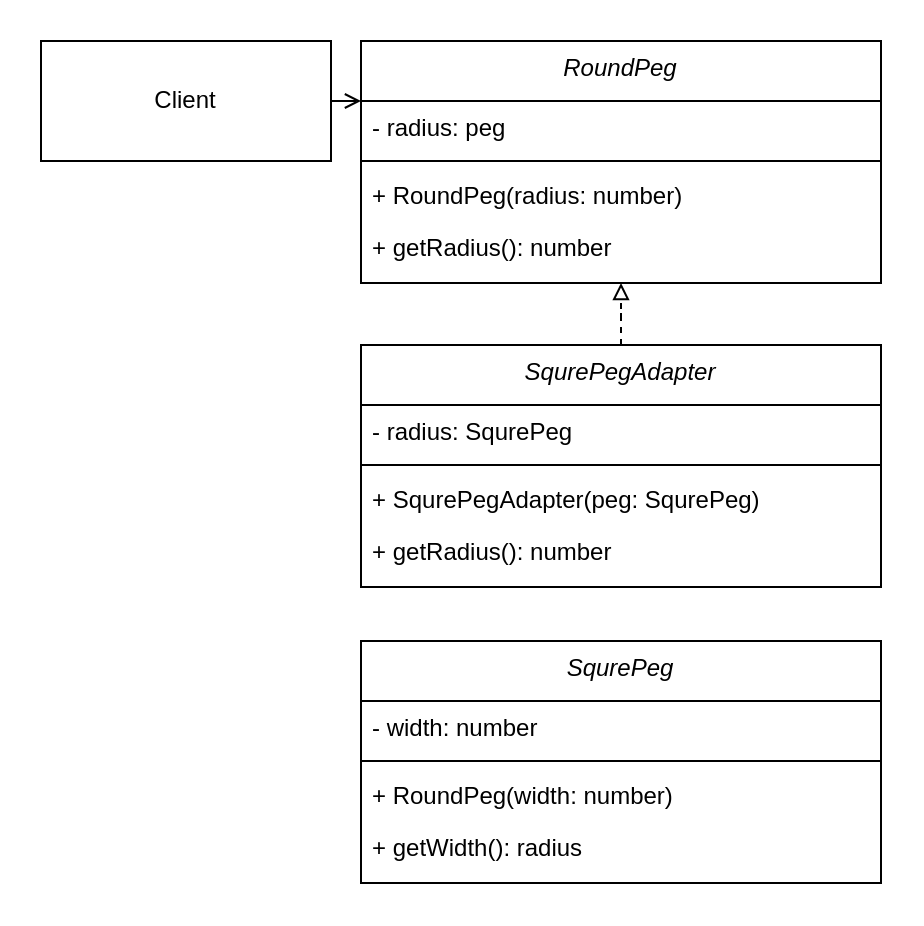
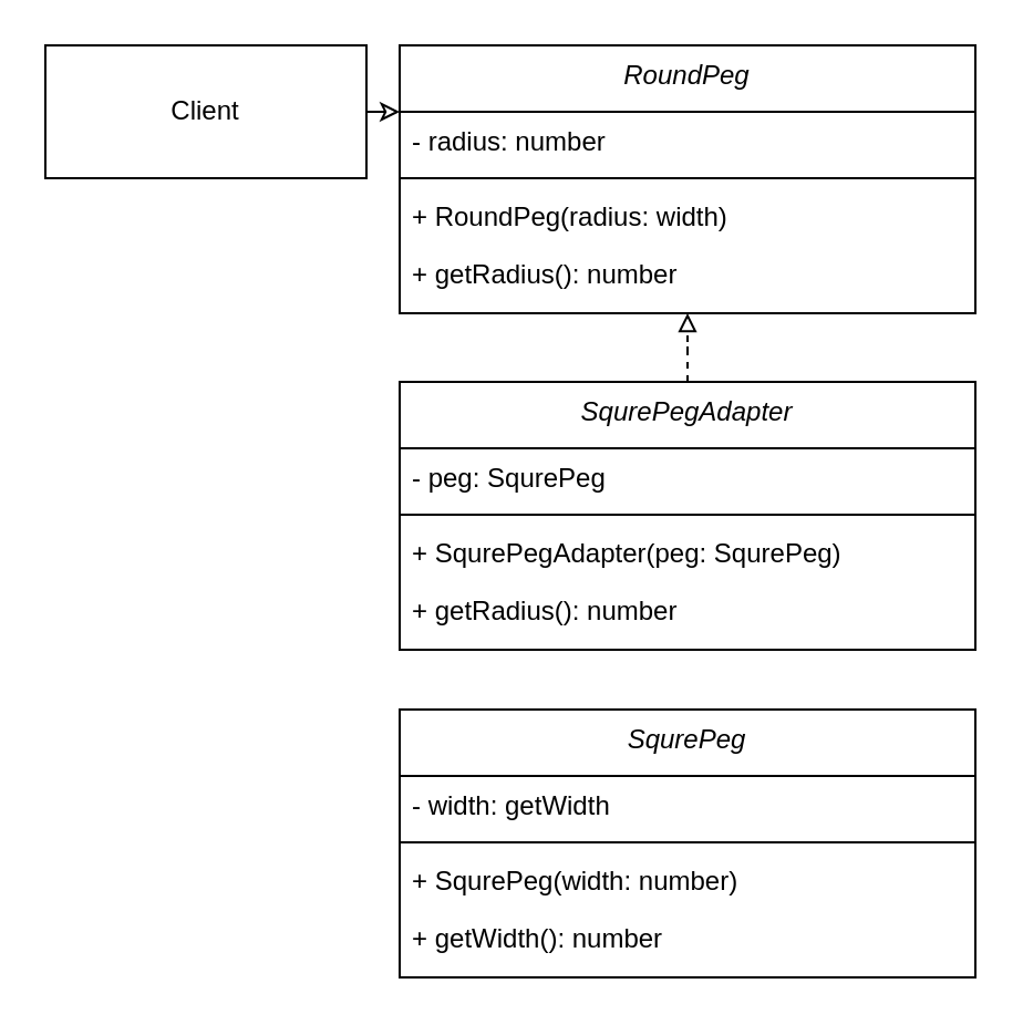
  <mxCell id="0" />
  <mxCell id="1" parent="0" />
  <mxCell id="2" value="RoundPeg" style="swimlane;fontStyle=2;align=center;verticalAlign=top;childLayout=stackLayout;horizontal=1;startSize=30;horizontalStack=0;resizeParent=1;resizeLast=0;collapsible=1;marginBottom=0;rounded=0;shadow=0;strokeWidth=1;swimlaneLine=1;" vertex="1" parent="1"><mxGeometry x="180" y="20" width="260" height="121" as="geometry"><mxRectangle x="230" y="140" width="160" height="26" as="alternateBounds" /></mxGeometry></mxCell>
- <mxCell id="3" value="- radius: peg" style="text;align=left;verticalAlign=top;spacingLeft=4;spacingRight=4;overflow=hidden;rotatable=0;points=[[0,0.5],[1,0.5]];portConstraint=eastwest;" vertex="1" parent="2"><mxGeometry y="30" width="260" height="26" as="geometry" /></mxCell>
+ <mxCell id="3" value="- radius: number" style="text;align=left;verticalAlign=top;spacingLeft=4;spacingRight=4;overflow=hidden;rotatable=0;points=[[0,0.5],[1,0.5]];portConstraint=eastwest;" vertex="1" parent="2"><mxGeometry y="30" width="260" height="26" as="geometry" /></mxCell>
  <mxCell id="4" value="" style="line;html=1;strokeWidth=1;align=left;verticalAlign=middle;spacingTop=-1;spacingLeft=3;spacingRight=3;rotatable=0;labelPosition=right;points=[];portConstraint=eastwest;" vertex="1" parent="2"><mxGeometry y="56" width="260" height="8" as="geometry" /></mxCell>
- <mxCell id="5" value="+ RoundPeg(radius: number)" style="text;align=left;verticalAlign=top;spacingLeft=4;spacingRight=4;overflow=hidden;rotatable=0;points=[[0,0.5],[1,0.5]];portConstraint=eastwest;" vertex="1" parent="2"><mxGeometry y="64" width="260" height="26" as="geometry" /></mxCell>
+ <mxCell id="5" value="+ RoundPeg(radius: width)" style="text;align=left;verticalAlign=top;spacingLeft=4;spacingRight=4;overflow=hidden;rotatable=0;points=[[0,0.5],[1,0.5]];portConstraint=eastwest;" vertex="1" parent="2"><mxGeometry y="64" width="260" height="26" as="geometry" /></mxCell>
  <mxCell id="6" value="+ getRadius(): number" style="text;align=left;verticalAlign=top;spacingLeft=4;spacingRight=4;overflow=hidden;rotatable=0;points=[[0,0.5],[1,0.5]];portConstraint=eastwest;" vertex="1" parent="2"><mxGeometry y="90" width="260" height="26" as="geometry" /></mxCell>
  <mxCell id="7" value="SqurePeg" style="swimlane;fontStyle=2;align=center;verticalAlign=top;childLayout=stackLayout;horizontal=1;startSize=30;horizontalStack=0;resizeParent=1;resizeLast=0;collapsible=1;marginBottom=0;rounded=0;shadow=0;strokeWidth=1;swimlaneLine=1;" vertex="1" parent="1"><mxGeometry x="180" y="320" width="260" height="121" as="geometry"><mxRectangle x="230" y="140" width="160" height="26" as="alternateBounds" /></mxGeometry></mxCell>
- <mxCell id="8" value="- width: number" style="text;align=left;verticalAlign=top;spacingLeft=4;spacingRight=4;overflow=hidden;rotatable=0;points=[[0,0.5],[1,0.5]];portConstraint=eastwest;" vertex="1" parent="7"><mxGeometry y="30" width="260" height="26" as="geometry" /></mxCell>
+ <mxCell id="8" value="- width: getWidth" style="text;align=left;verticalAlign=top;spacingLeft=4;spacingRight=4;overflow=hidden;rotatable=0;points=[[0,0.5],[1,0.5]];portConstraint=eastwest;" vertex="1" parent="7"><mxGeometry y="30" width="260" height="26" as="geometry" /></mxCell>
  <mxCell id="9" value="" style="line;html=1;strokeWidth=1;align=left;verticalAlign=middle;spacingTop=-1;spacingLeft=3;spacingRight=3;rotatable=0;labelPosition=right;points=[];portConstraint=eastwest;" vertex="1" parent="7"><mxGeometry y="56" width="260" height="8" as="geometry" /></mxCell>
- <mxCell id="10" value="+ RoundPeg(width: number)" style="text;align=left;verticalAlign=top;spacingLeft=4;spacingRight=4;overflow=hidden;rotatable=0;points=[[0,0.5],[1,0.5]];portConstraint=eastwest;" vertex="1" parent="7"><mxGeometry y="64" width="260" height="26" as="geometry" /></mxCell>
- <mxCell id="11" value="+ getWidth(): radius" style="text;align=left;verticalAlign=top;spacingLeft=4;spacingRight=4;overflow=hidden;rotatable=0;points=[[0,0.5],[1,0.5]];portConstraint=eastwest;" vertex="1" parent="7"><mxGeometry y="90" width="260" height="26" as="geometry" /></mxCell>
+ <mxCell id="10" value="+ SqurePeg(width: number)" style="text;align=left;verticalAlign=top;spacingLeft=4;spacingRight=4;overflow=hidden;rotatable=0;points=[[0,0.5],[1,0.5]];portConstraint=eastwest;" vertex="1" parent="7"><mxGeometry y="64" width="260" height="26" as="geometry" /></mxCell>
+ <mxCell id="11" value="+ getWidth(): number" style="text;align=left;verticalAlign=top;spacingLeft=4;spacingRight=4;overflow=hidden;rotatable=0;points=[[0,0.5],[1,0.5]];portConstraint=eastwest;" vertex="1" parent="7"><mxGeometry y="90" width="260" height="26" as="geometry" /></mxCell>
  <mxCell id="12" style="edgeStyle=orthogonalEdgeStyle;rounded=0;orthogonalLoop=1;jettySize=auto;html=1;startArrow=none;startFill=0;endArrow=block;endFill=0;dashed=1;" edge="1" parent="1" source="13" target="2"><mxGeometry relative="1" as="geometry" /></mxCell>
  <mxCell id="13" value="SqurePegAdapter" style="swimlane;fontStyle=2;align=center;verticalAlign=top;childLayout=stackLayout;horizontal=1;startSize=30;horizontalStack=0;resizeParent=1;resizeLast=0;collapsible=1;marginBottom=0;rounded=0;shadow=0;strokeWidth=1;swimlaneLine=1;" vertex="1" parent="1"><mxGeometry x="180" y="172" width="260" height="121" as="geometry"><mxRectangle x="230" y="140" width="160" height="26" as="alternateBounds" /></mxGeometry></mxCell>
- <mxCell id="14" value="- radius: SqurePeg" style="text;align=left;verticalAlign=top;spacingLeft=4;spacingRight=4;overflow=hidden;rotatable=0;points=[[0,0.5],[1,0.5]];portConstraint=eastwest;" vertex="1" parent="13"><mxGeometry y="30" width="260" height="26" as="geometry" /></mxCell>
+ <mxCell id="14" value="- peg: SqurePeg" style="text;align=left;verticalAlign=top;spacingLeft=4;spacingRight=4;overflow=hidden;rotatable=0;points=[[0,0.5],[1,0.5]];portConstraint=eastwest;" vertex="1" parent="13"><mxGeometry y="30" width="260" height="26" as="geometry" /></mxCell>
  <mxCell id="15" value="" style="line;html=1;strokeWidth=1;align=left;verticalAlign=middle;spacingTop=-1;spacingLeft=3;spacingRight=3;rotatable=0;labelPosition=right;points=[];portConstraint=eastwest;" vertex="1" parent="13"><mxGeometry y="56" width="260" height="8" as="geometry" /></mxCell>
  <mxCell id="16" value="+ SqurePegAdapter(peg: SqurePeg)" style="text;align=left;verticalAlign=top;spacingLeft=4;spacingRight=4;overflow=hidden;rotatable=0;points=[[0,0.5],[1,0.5]];portConstraint=eastwest;" vertex="1" parent="13"><mxGeometry y="64" width="260" height="26" as="geometry" /></mxCell>
  <mxCell id="17" value="+ getRadius(): number" style="text;align=left;verticalAlign=top;spacingLeft=4;spacingRight=4;overflow=hidden;rotatable=0;points=[[0,0.5],[1,0.5]];portConstraint=eastwest;" vertex="1" parent="13"><mxGeometry y="90" width="260" height="26" as="geometry" /></mxCell>
- <mxCell id="18" style="edgeStyle=orthogonalEdgeStyle;rounded=0;orthogonalLoop=1;jettySize=auto;html=1;startArrow=none;startFill=0;endArrow=open;endFill=0;" edge="1" parent="1" source="19" target="2"><mxGeometry relative="1" as="geometry"><Array as="points"><mxPoint x="100" y="80" /></Array></mxGeometry></mxCell>
+ <mxCell id="18" style="edgeStyle=orthogonalEdgeStyle;rounded=0;orthogonalLoop=1;jettySize=auto;html=1;startArrow=none;startFill=0;endArrow=classic;endFill=0;" edge="1" parent="1" source="19" target="2"><mxGeometry relative="1" as="geometry"><Array as="points"><mxPoint x="100" y="80" /></Array></mxGeometry></mxCell>
  <mxCell id="19" value="Client" style="rounded=0;whiteSpace=wrap;html=1;" vertex="1" parent="1"><mxGeometry x="20" y="20" width="145" height="60" as="geometry" /></mxCell>
